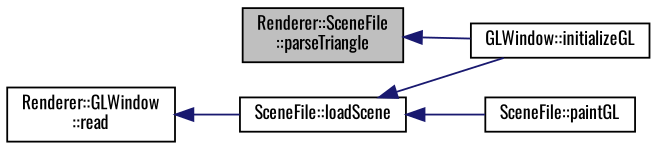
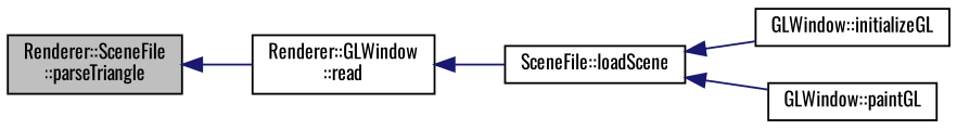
  digraph {
    fontname=Oswald
    rankdir=LR
    node [color=black fillcolor=white fontname=Oswald fontsize=10 shape=record style=filled]
    edge [color=midnightblue dir=back fontname=Oswald fontsize=10 labelfontname=Helvetica labelfontsize=10 style=solid]
    n1 [fillcolor=grey75 fontcolor=black height=0.2 label="Renderer::SceneFile\l::parseTriangle" width=0.4]
    n2 [height=0.2 label="Renderer::GLWindow\l::read" width=0.4]
    n3 [height=0.2 label="SceneFile::loadScene" width=0.4]
    n4 [height=0.2 label="GLWindow::initializeGL" width=0.4]
-   n5 [height=0.2 label="SceneFile::paintGL" width=0.4]
-   n1 -> n4
+   n5 [height=0.2 label="GLWindow::paintGL" width=0.4]
+   n1 -> n2
    n2 -> n3
    n3 -> n4
    n3 -> n5
  }
